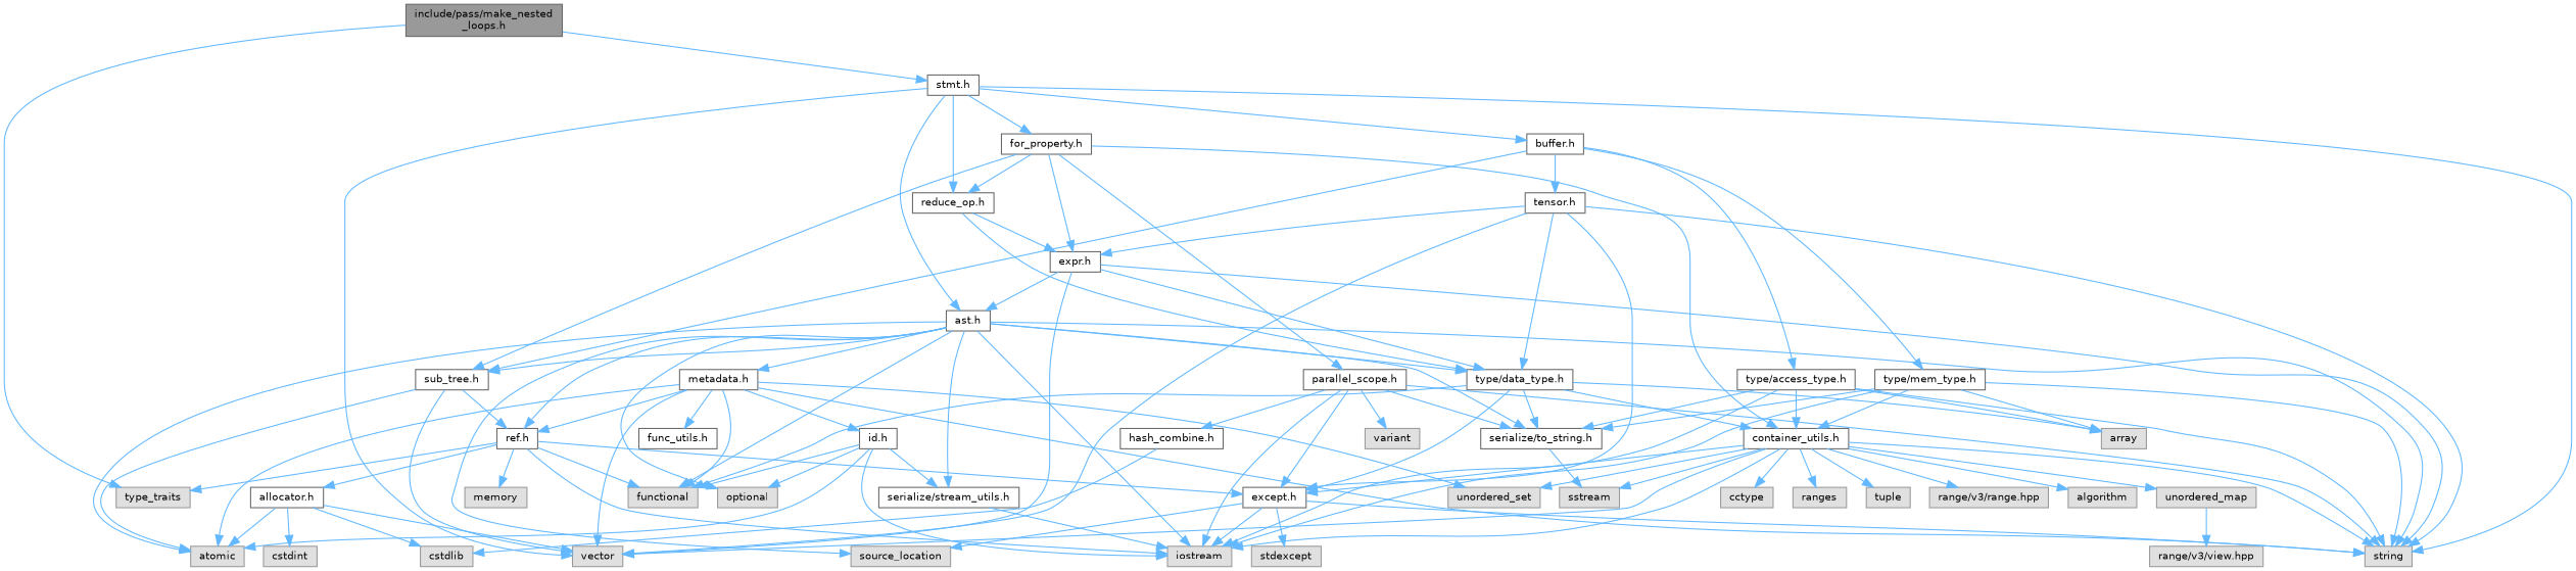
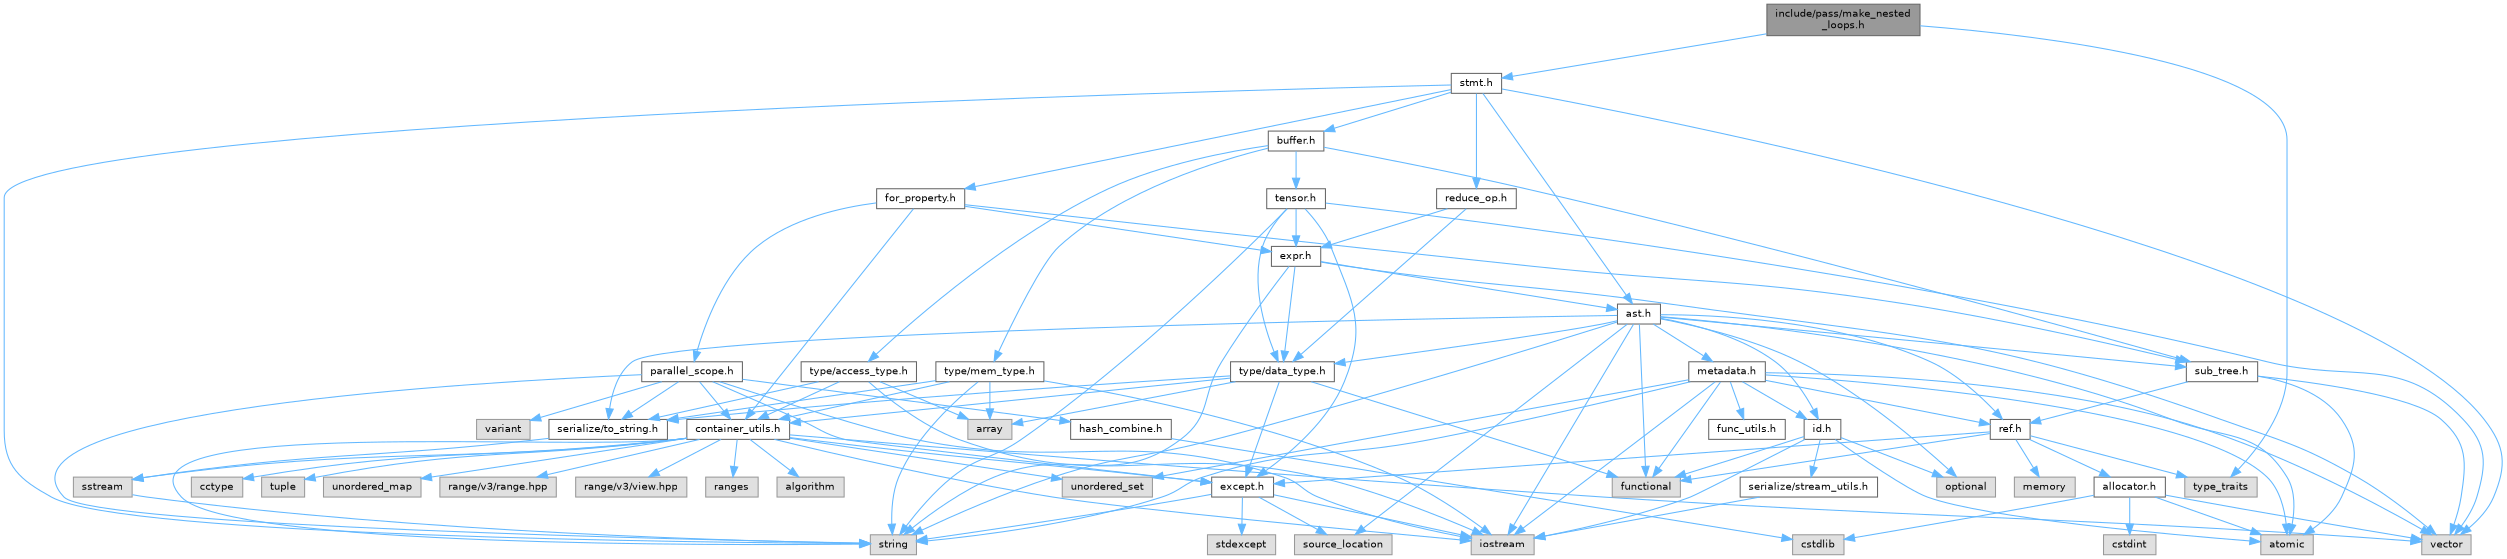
  digraph {
    node [color=grey60 fillcolor="#E0E0E0" fontname=Helvetica fontsize=10 shape=box style=filled]
    edge [color=steelblue1 fontname=Helvetica fontsize=10 labelfontname=Helvetica labelfontsize=10 style=solid]
    n1 [color=gray40 fillcolor=grey60 fontcolor=black height=0.2 label="include/pass/make_nested\l_loops.h" width=0.4]
    n2 [height=0.2 label=type_traits width=0.4]
    n3 [color=grey40 fillcolor=white height=0.2 label="stmt.h" width=0.4]
    n4 [color=grey40 fillcolor=white height=0.2 label="container_utils.h" width=0.4]
    n5 [height=0.2 label=algorithm width=0.4]
    n6 [height=0.2 label=cctype width=0.4]
    n7 [height=0.2 label=iostream width=0.4]
    n8 [height=0.2 label=ranges width=0.4]
    n9 [height=0.2 label=sstream width=0.4]
    n10 [height=0.2 label=string width=0.4]
    n11 [height=0.2 label=tuple width=0.4]
    n12 [height=0.2 label=unordered_map width=0.4]
    n13 [height=0.2 label=unordered_set width=0.4]
    n14 [height=0.2 label=vector width=0.4]
    n15 [height=0.2 label="range/v3/range.hpp" width=0.4]
    n16 [height=0.2 label="range/v3/view.hpp" width=0.4]
    n17 [color=grey40 fillcolor=white height=0.2 label="except.h" width=0.4]
    n18 [color=grey40 fillcolor=white height=0.2 label="ast.h" width=0.4]
    n19 [color=grey40 fillcolor=white height=0.2 label="buffer.h" width=0.4]
    n20 [color=grey40 fillcolor=white height=0.2 label="for_property.h" width=0.4]
    n21 [color=grey40 fillcolor=white height=0.2 label="reduce_op.h" width=0.4]
    n22 [height=0.2 label=source_location width=0.4]
    n23 [height=0.2 label=stdexcept width=0.4]
    n24 [height=0.2 label=atomic width=0.4]
    n25 [height=0.2 label=functional width=0.4]
    n26 [height=0.2 label=optional width=0.4]
    n27 [color=grey40 fillcolor=white height=0.2 label="id.h" width=0.4]
    n28 [color=grey40 fillcolor=white height=0.2 label="metadata.h" width=0.4]
    n29 [color=grey40 fillcolor=white height=0.2 label="ref.h" width=0.4]
    n30 [color=grey40 fillcolor=white height=0.2 label="serialize/to_string.h" width=0.4]
    n31 [color=grey40 fillcolor=white height=0.2 label="sub_tree.h" width=0.4]
    n32 [color=grey40 fillcolor=white height=0.2 label="type/data_type.h" width=0.4]
    n33 [color=grey40 fillcolor=white height=0.2 label="tensor.h" width=0.4]
    n34 [color=grey40 fillcolor=white height=0.2 label="type/access_type.h" width=0.4]
    n35 [color=grey40 fillcolor=white height=0.2 label="type/mem_type.h" width=0.4]
    n36 [color=grey40 fillcolor=white height=0.2 label="expr.h" width=0.4]
    n37 [color=grey40 fillcolor=white height=0.2 label="parallel_scope.h" width=0.4]
    n38 [color=grey40 fillcolor=white height=0.2 label="serialize/stream_utils.h" width=0.4]
    n39 [color=grey40 fillcolor=white height=0.2 label="func_utils.h" width=0.4]
    n40 [height=0.2 label=memory width=0.4]
    n41 [color=grey40 fillcolor=white height=0.2 label="allocator.h" width=0.4]
    n42 [height=0.2 label=array width=0.4]
    n43 [height=0.2 label=cstdint width=0.4]
    n44 [height=0.2 label=cstdlib width=0.4]
    n45 [height=0.2 label=variant width=0.4]
    n46 [color=grey40 fillcolor=white height=0.2 label="hash_combine.h" width=0.4]
    n1 -> n2
    n1 -> n3
    n3 -> n10
    n3 -> n14
    n3 -> n18
    n3 -> n19
    n3 -> n20
    n3 -> n21
    n4 -> n5
    n4 -> n6
    n4 -> n7
    n4 -> n8
    n4 -> n9
    n4 -> n10
    n4 -> n11
    n4 -> n12
    n4 -> n13
    n4 -> n14
    n4 -> n15
-   n12 -> n16
+   n4 -> n16
    n4 -> n17
    n17 -> n7
    n17 -> n10
    n17 -> n22
    n17 -> n23
    n18 -> n7
    n18 -> n10
    n18 -> n22
    n18 -> n24
    n18 -> n25
    n18 -> n26
-   n18 -> n38
+   n18 -> n27
    n18 -> n28
    n18 -> n29
    n18 -> n30
    n18 -> n31
    n18 -> n32
    n19 -> n31
    n19 -> n33
    n19 -> n34
    n19 -> n35
    n20 -> n4
-   n20 -> n21
    n20 -> n31
    n20 -> n36
    n20 -> n37
    n21 -> n32
    n21 -> n36
    n27 -> n7
    n27 -> n24
    n27 -> n25
    n27 -> n26
    n27 -> n38
-   n29 -> n7
+   n28 -> n7
    n28 -> n10
    n28 -> n13
    n28 -> n14
    n28 -> n24
    n28 -> n25
    n28 -> n27
    n28 -> n29
    n28 -> n39
    n29 -> n2
    n29 -> n17
    n29 -> n25
    n29 -> n40
    n29 -> n41
    n30 -> n9
    n31 -> n14
    n31 -> n24
    n31 -> n29
    n32 -> n4
    n32 -> n17
    n32 -> n25
    n32 -> n30
    n32 -> n42
    n33 -> n10
    n33 -> n14
    n33 -> n17
    n33 -> n32
    n33 -> n36
    n34 -> n4
    n34 -> n7
-   n34 -> n10
+   n9 -> n10
    n34 -> n30
    n34 -> n42
    n35 -> n4
    n35 -> n7
    n35 -> n10
    n35 -> n30
    n35 -> n42
    n36 -> n10
    n36 -> n14
    n36 -> n18
    n36 -> n32
+   n37 -> n4
    n37 -> n7
    n37 -> n10
    n37 -> n17
    n37 -> n30
    n37 -> n45
    n37 -> n46
    n38 -> n7
    n41 -> n14
    n41 -> n24
    n41 -> n43
    n41 -> n44
    n46 -> n44
  }
